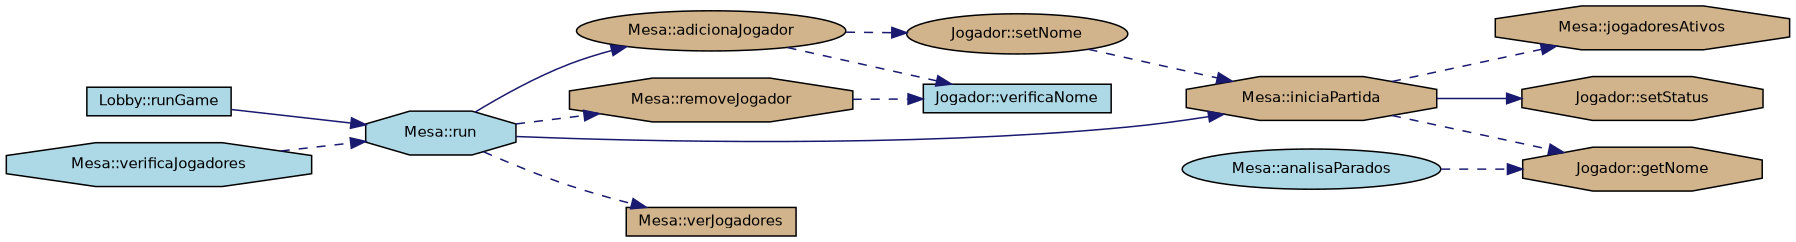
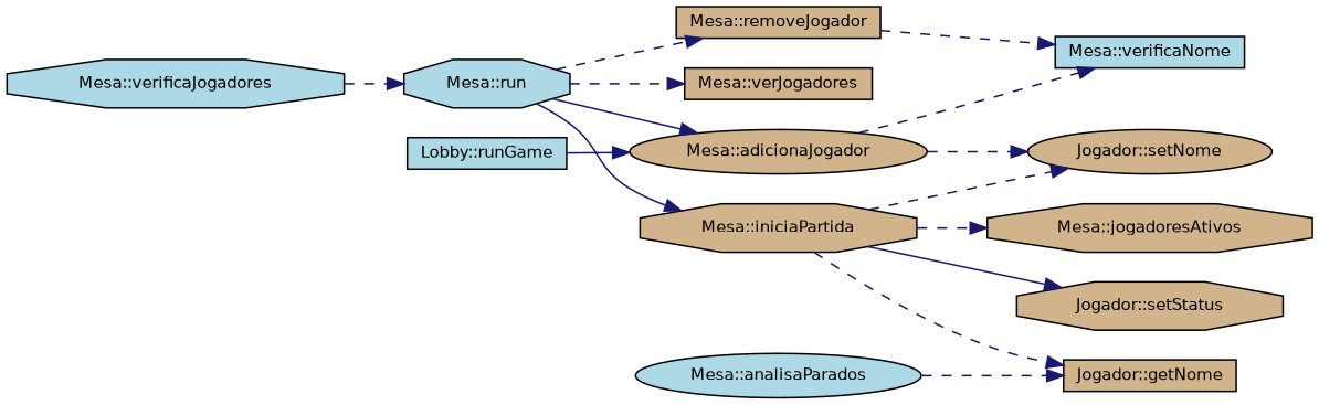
  digraph {
    rankdir=LR
    node [color=black fillcolor=tan fontname=Helvetica fontsize=10 shape=octagon style=filled]
    edge [color=midnightblue fontname=Helvetica fontsize=10 labelfontname=Helvetica labelfontsize=10 style=dashed]
    n1 [fillcolor=lightblue fontcolor=black height=0.2 label="Lobby::runGame" shape=box width=0.4]
    n2 [fillcolor=lightblue height=0.2 label="Mesa::run" width=0.4]
    n3 [height=0.2 label="Mesa::adicionaJogador" shape=ellipse width=0.4]
-   n4 [height=0.2 label="Mesa::removeJogador" width=0.4]
+   n4 [height=0.2 label="Mesa::removeJogador" shape=box width=0.4]
    n5 [height=0.2 label="Mesa::iniciaPartida" width=0.4]
    n6 [height=0.2 label="Mesa::verJogadores" shape=box width=0.4]
    n7 [height=0.2 label="Jogador::setNome" shape=ellipse width=0.4]
-   n8 [fillcolor=lightblue height=0.2 label="Jogador::verificaNome" shape=box width=0.4]
+   n8 [fillcolor=lightblue height=0.2 label="Mesa::verificaNome" shape=box width=0.4]
    n9 [fillcolor=lightblue height=0.2 label="Mesa::verificaJogadores" width=0.4]
    n10 [height=0.2 label="Mesa::jogadoresAtivos" width=0.4]
    n11 [height=0.2 label="Jogador::setStatus" width=0.4]
-   n12 [height=0.2 label="Jogador::getNome" width=0.4]
+   n12 [height=0.2 label="Jogador::getNome" shape=box width=0.4]
    n13 [fillcolor=lightblue height=0.2 label="Mesa::analisaParados" shape=ellipse width=0.4]
-   n1 -> n2 [style=solid]
+   n1 -> n3 [style=solid]
    n2 -> n3 [style=solid]
    n2 -> n4
    n2 -> n5 [style=solid]
    n2 -> n6
    n3 -> n7
    n3 -> n8
    n4 -> n8
-   n7 -> n5
+   n5 -> n7
    n5 -> n10
    n5 -> n11 [style=solid]
    n5 -> n12
    n9 -> n2
    n13 -> n12
  }
